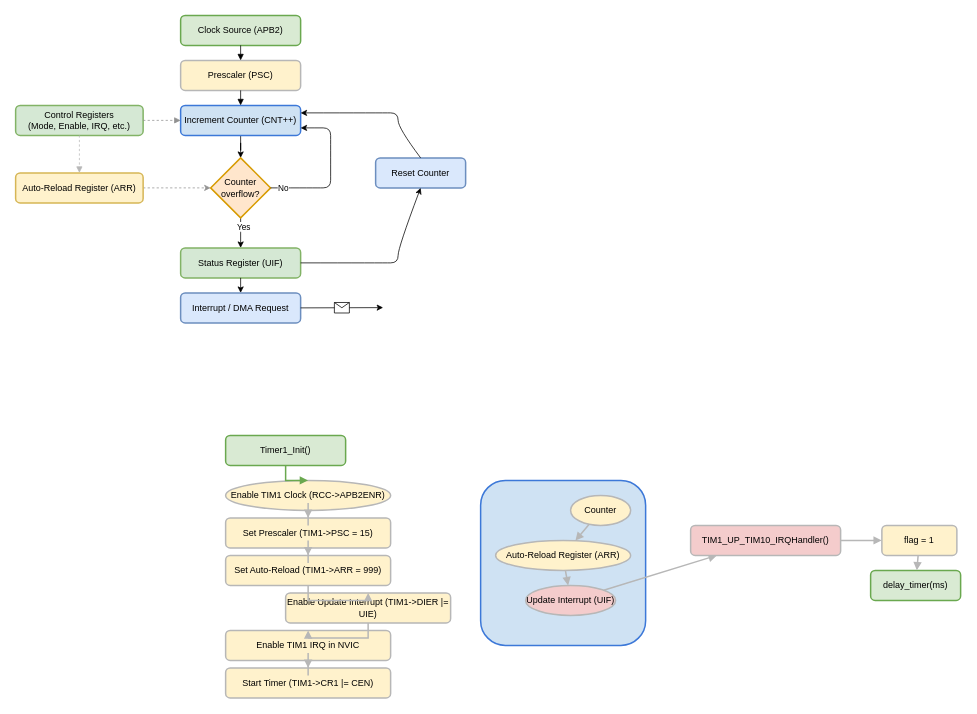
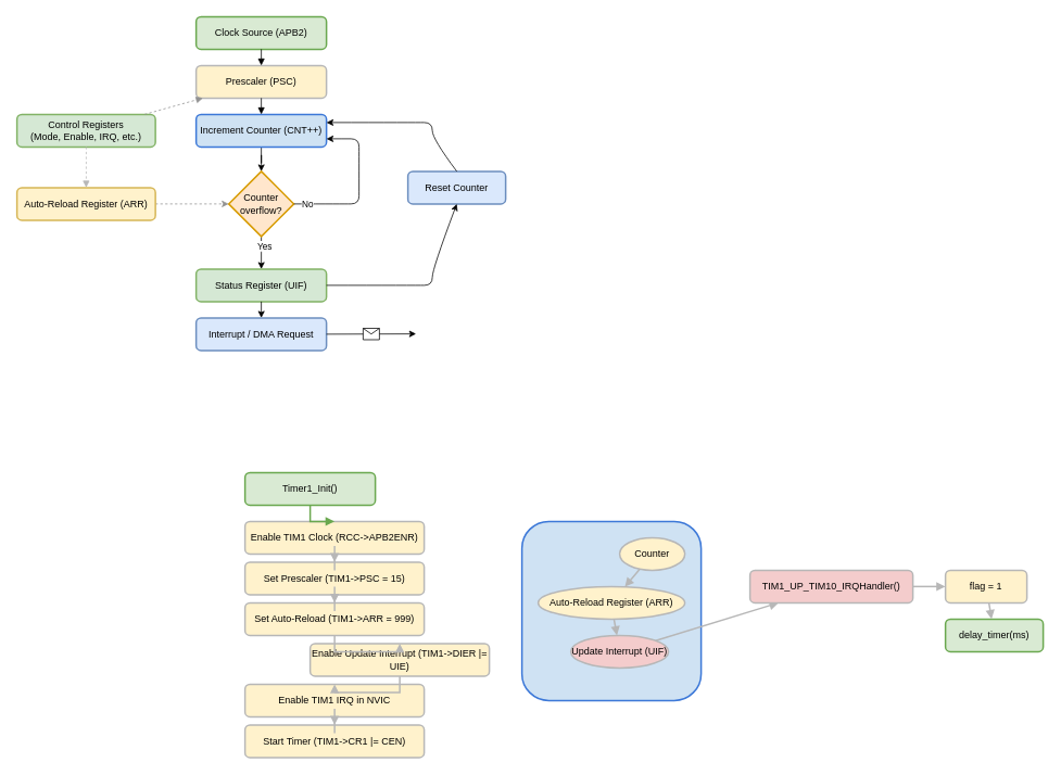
  <mxCell id="0" />
  <mxCell id="1" parent="0" />
  <mxCell id="2" value="Timer1_Init()" style="rounded=1;whiteSpace=wrap;html=1;fillColor=#d9ead3;strokeColor=#6aa84f;strokeWidth=2;" vertex="1" parent="1"><mxGeometry x="300" y="580" width="160" height="40" as="geometry" /></mxCell>
- <mxCell id="3" value="Enable TIM1 Clock (RCC-&gt;APB2ENR)" style="ellipse;whiteSpace=wrap;html=1;fillColor=#fff2cc;strokeColor=#b7b7b7;strokeWidth=2;" vertex="1" parent="1"><mxGeometry x="300" y="640" width="220" height="40" as="geometry" /></mxCell>
+ <mxCell id="3" value="Enable TIM1 Clock (RCC-&gt;APB2ENR)" style="rounded=1;whiteSpace=wrap;html=1;fillColor=#fff2cc;strokeColor=#b7b7b7;strokeWidth=2;" vertex="1" parent="1"><mxGeometry x="300" y="640" width="220" height="40" as="geometry" /></mxCell>
  <mxCell id="4" value="Set Prescaler (TIM1-&gt;PSC = 15)" style="rounded=1;whiteSpace=wrap;html=1;fillColor=#fff2cc;strokeColor=#b7b7b7;strokeWidth=2;" vertex="1" parent="1"><mxGeometry x="300" y="690" width="220" height="40" as="geometry" /></mxCell>
  <mxCell id="5" value="Set Auto-Reload (TIM1-&gt;ARR = 999)" style="rounded=1;whiteSpace=wrap;html=1;fillColor=#fff2cc;strokeColor=#b7b7b7;strokeWidth=2;" vertex="1" parent="1"><mxGeometry x="300" y="740" width="220" height="40" as="geometry" /></mxCell>
  <mxCell id="6" value="Enable Update Interrupt (TIM1-&gt;DIER |= UIE)" style="rounded=1;whiteSpace=wrap;html=1;fillColor=#fff2cc;strokeColor=#b7b7b7;strokeWidth=2;" vertex="1" parent="1"><mxGeometry x="380" y="790" width="220" height="40" as="geometry" /></mxCell>
  <mxCell id="7" value="Enable TIM1 IRQ in NVIC" style="rounded=1;whiteSpace=wrap;html=1;fillColor=#fff2cc;strokeColor=#b7b7b7;strokeWidth=2;" vertex="1" parent="1"><mxGeometry x="300" y="840" width="220" height="40" as="geometry" /></mxCell>
  <mxCell id="8" value="Start Timer (TIM1-&gt;CR1 |= CEN)" style="rounded=1;whiteSpace=wrap;html=1;fillColor=#fff2cc;strokeColor=#b7b7b7;strokeWidth=2;" vertex="1" parent="1"><mxGeometry x="300" y="890" width="220" height="40" as="geometry" /></mxCell>
  <mxCell id="9" style="edgeStyle=orthogonalEdgeStyle;rounded=0;orthogonalLoop=1;jettySize=auto;html=1;endArrow=block;endFill=1;strokeColor=#6aa84f;strokeWidth=2;" edge="1" parent="1" source="2" target="3"><mxGeometry relative="1" as="geometry" /></mxCell>
  <mxCell id="10" style="edgeStyle=orthogonalEdgeStyle;rounded=0;orthogonalLoop=1;jettySize=auto;html=1;endArrow=block;endFill=1;strokeColor=#b7b7b7;strokeWidth=2;" edge="1" parent="1" source="3" target="4"><mxGeometry relative="1" as="geometry" /></mxCell>
  <mxCell id="11" style="edgeStyle=orthogonalEdgeStyle;rounded=0;orthogonalLoop=1;jettySize=auto;html=1;endArrow=block;endFill=1;strokeColor=#b7b7b7;strokeWidth=2;" edge="1" parent="1" source="4" target="5"><mxGeometry relative="1" as="geometry" /></mxCell>
  <mxCell id="12" style="edgeStyle=orthogonalEdgeStyle;rounded=0;orthogonalLoop=1;jettySize=auto;html=1;endArrow=block;endFill=1;strokeColor=#b7b7b7;strokeWidth=2;" edge="1" parent="1" source="5" target="6"><mxGeometry relative="1" as="geometry" /></mxCell>
  <mxCell id="13" style="edgeStyle=orthogonalEdgeStyle;rounded=0;orthogonalLoop=1;jettySize=auto;html=1;endArrow=block;endFill=1;strokeColor=#b7b7b7;strokeWidth=2;" edge="1" parent="1" source="6" target="7"><mxGeometry relative="1" as="geometry" /></mxCell>
  <mxCell id="14" style="edgeStyle=orthogonalEdgeStyle;rounded=0;orthogonalLoop=1;jettySize=auto;html=1;endArrow=block;endFill=1;strokeColor=#b7b7b7;strokeWidth=2;" edge="1" parent="1" source="7" target="8"><mxGeometry relative="1" as="geometry" /></mxCell>
  <mxCell id="15" value="STM32 Timer1 Block" style="rounded=1;whiteSpace=wrap;html=1;fillColor=#cfe2f3;strokeColor=#3c78d8;strokeWidth=2;" vertex="1" parent="1"><mxGeometry x="640" y="640" width="220" height="220" as="geometry" /></mxCell>
  <mxCell id="16" value="Counter" style="ellipse;whiteSpace=wrap;html=1;fillColor=#fff2cc;strokeColor=#b7b7b7;strokeWidth=2;" vertex="1" parent="15"><mxGeometry x="120" y="20" width="80" height="40" as="geometry" /></mxCell>
  <mxCell id="17" value="Auto-Reload Register (ARR)" style="ellipse;whiteSpace=wrap;html=1;fillColor=#fff2cc;strokeColor=#b7b7b7;strokeWidth=2;" vertex="1" parent="15"><mxGeometry x="20" y="80" width="180" height="40" as="geometry" /></mxCell>
  <mxCell id="18" value="Update Interrupt (UIF)" style="ellipse;whiteSpace=wrap;html=1;fillColor=#f4cccc;strokeColor=#b7b7b7;strokeWidth=2;" vertex="1" parent="15"><mxGeometry x="60" y="140" width="120" height="40" as="geometry" /></mxCell>
  <mxCell id="19" style="endArrow=block;endFill=1;strokeColor=#b7b7b7;strokeWidth=2;" edge="1" parent="15" source="16" target="17"><mxGeometry relative="1" as="geometry" /></mxCell>
  <mxCell id="20" style="endArrow=block;endFill=1;strokeColor=#b7b7b7;strokeWidth=2;" edge="1" parent="15" source="17" target="18"><mxGeometry relative="1" as="geometry" /></mxCell>
  <mxCell id="21" value="" style="endArrow=block;endFill=1;strokeColor=#b7b7b7;strokeWidth=2;" edge="1" parent="1" source="18" target="22"><mxGeometry relative="1" as="geometry" /></mxCell>
  <mxCell id="22" value="TIM1_UP_TIM10_IRQHandler()" style="rounded=1;whiteSpace=wrap;html=1;fillColor=#f4cccc;strokeColor=#b7b7b7;strokeWidth=2;" vertex="1" parent="1"><mxGeometry x="920" y="700" width="200" height="40" as="geometry" /></mxCell>
  <mxCell id="23" value="" style="endArrow=block;endFill=1;strokeColor=#b7b7b7;strokeWidth=2;" edge="1" parent="1" source="22" target="24"><mxGeometry relative="1" as="geometry" /></mxCell>
- <mxCell id="24" value="flag = 1" style="rounded=1;whiteSpace=wrap;html=1;fillColor=#fff2cc;strokeColor=#b7b7b7;strokeWidth=2;" vertex="1" parent="1"><mxGeometry x="1175" y="700" width="100" height="40" as="geometry" /></mxCell>
+ <mxCell id="24" value="flag = 1" style="rounded=1;whiteSpace=wrap;html=1;fillColor=#fff2cc;strokeColor=#b7b7b7;strokeWidth=2;" vertex="1" parent="1"><mxGeometry x="1160" y="700" width="100" height="40" as="geometry" /></mxCell>
  <mxCell id="25" value="delay_timer(ms)" style="rounded=1;whiteSpace=wrap;html=1;fillColor=#d9ead3;strokeColor=#6aa84f;strokeWidth=2;" vertex="1" parent="1"><mxGeometry x="1160" y="760" width="120" height="40" as="geometry" /></mxCell>
  <mxCell id="26" value="" style="endArrow=block;endFill=1;strokeColor=#b7b7b7;strokeWidth=2;" edge="1" parent="1" source="24" target="25"><mxGeometry relative="1" as="geometry" /></mxCell>
  <mxCell id="27" value="Clock Source (APB2)" style="rounded=1;whiteSpace=wrap;html=1;fillColor=#d9ead3;strokeColor=#6aa84f;strokeWidth=2;" vertex="1" parent="1"><mxGeometry x="240" y="20" width="160" height="40" as="geometry" /></mxCell>
  <mxCell id="28" value="Prescaler (PSC)" style="rounded=1;whiteSpace=wrap;html=1;fillColor=#fff2cc;strokeColor=#b7b7b7;strokeWidth=2;" vertex="1" parent="1"><mxGeometry x="240" y="80" width="160" height="40" as="geometry" /></mxCell>
  <mxCell id="29" value="" style="edgeStyle=orthogonalEdgeStyle;rounded=0;orthogonalLoop=1;jettySize=auto;html=1;" edge="1" parent="1" source="30" target="42"><mxGeometry relative="1" as="geometry" /></mxCell>
  <mxCell id="30" value="Increment Counter (CNT++)" style="rounded=1;whiteSpace=wrap;html=1;fillColor=#cfe2f3;strokeColor=#3c78d8;strokeWidth=2;" vertex="1" parent="1"><mxGeometry x="240" y="140" width="160" height="40" as="geometry" /></mxCell>
  <mxCell id="31" value="" style="edgeStyle=orthogonalEdgeStyle;rounded=0;orthogonalLoop=1;jettySize=auto;html=1;dashed=1;strokeColor=light-dark(#929292, #ededed);" edge="1" parent="1" source="32" target="42"><mxGeometry relative="1" as="geometry" /></mxCell>
  <mxCell id="32" value="Auto-Reload Register (ARR)" style="rounded=1;whiteSpace=wrap;html=1;fillColor=#fff2cc;strokeColor=#d6b656;strokeWidth=2;" vertex="1" parent="1"><mxGeometry x="20" y="230" width="170" height="40" as="geometry" /></mxCell>
  <mxCell id="33" value="Status Register (UIF)" style="rounded=1;whiteSpace=wrap;html=1;fillColor=#d5e8d4;strokeColor=#82b366;strokeWidth=2;" vertex="1" parent="1"><mxGeometry x="240" y="330" width="160" height="40" as="geometry" /></mxCell>
  <mxCell id="34" value="Interrupt / DMA Request" style="rounded=1;whiteSpace=wrap;html=1;fillColor=#dae8fc;strokeColor=#6c8ebf;strokeWidth=2;" vertex="1" parent="1"><mxGeometry x="240" y="390" width="160" height="40" as="geometry" /></mxCell>
  <mxCell id="35" style="endArrow=block;endFill=1;strokeColor=light-dark(#000000, #4a7f33);strokeWidth=1;" edge="1" parent="1" source="27" target="28"><mxGeometry relative="1" as="geometry" /></mxCell>
  <mxCell id="36" style="endArrow=block;endFill=1;strokeColor=light-dark(#000000, #505050);strokeWidth=1;" edge="1" parent="1" source="28" target="30"><mxGeometry relative="1" as="geometry" /></mxCell>
  <mxCell id="37" value="Control Registers&#10;(Mode, Enable, IRQ, etc.)" style="rounded=1;whiteSpace=wrap;html=1;fillColor=#d5e8d4;strokeColor=#82b366;strokeWidth=2;" vertex="1" parent="1"><mxGeometry x="20" y="140" width="170" height="40" as="geometry" /></mxCell>
- <mxCell id="38" style="endArrow=block;endFill=1;dashed=1;strokeColor=light-dark(#919191, #505050);strokeWidth=1;" edge="1" parent="1" source="37" target="30"><mxGeometry relative="1" as="geometry" /></mxCell>
+ <mxCell id="38" style="endArrow=block;endFill=1;dashed=1;strokeColor=light-dark(#919191, #505050);strokeWidth=1;" edge="1" parent="1" source="37" target="28"><mxGeometry relative="1" as="geometry" /></mxCell>
  <mxCell id="39" style="endArrow=block;endFill=1;dashed=1;strokeColor=#b7b7b7;strokeWidth=1;" edge="1" parent="1" source="37" target="32"><mxGeometry relative="1" as="geometry" /></mxCell>
  <mxCell id="40" value="" style="edgeStyle=orthogonalEdgeStyle;rounded=0;orthogonalLoop=1;jettySize=auto;html=1;" edge="1" parent="1" source="42"><mxGeometry relative="1" as="geometry"><mxPoint x="320" y="330" as="targetPoint" /></mxGeometry></mxCell>
  <mxCell id="41" value="Yes" style="edgeLabel;html=1;align=center;verticalAlign=middle;resizable=0;points=[];" vertex="1" connectable="0" parent="40"><mxGeometry x="-0.437" y="3" relative="1" as="geometry"><mxPoint as="offset" /></mxGeometry></mxCell>
  <mxCell id="42" value="Counter overflow?" style="rhombus;whiteSpace=wrap;html=1;fillColor=#ffe6cc;strokeColor=#d79b00;strokeWidth=2;" vertex="1" parent="1"><mxGeometry x="280" y="210" width="80" height="80" as="geometry" /></mxCell>
  <mxCell id="43" value="" style="curved=1;endArrow=classic;html=1;rounded=0;entryX=1;entryY=0.75;entryDx=0;entryDy=0;exitX=1;exitY=0.5;exitDx=0;exitDy=0;strokeWidth=1;" edge="1" parent="1" source="42" target="30"><mxGeometry width="50" height="50" relative="1" as="geometry"><mxPoint x="450" y="290" as="sourcePoint" /><mxPoint x="500" y="240" as="targetPoint" /><Array as="points"><mxPoint x="420" y="250" /><mxPoint x="440" y="250" /><mxPoint x="440" y="230" /><mxPoint x="440" y="190" /><mxPoint x="440" y="170" /><mxPoint x="420" y="170" /></Array></mxGeometry></mxCell>
  <mxCell id="44" value="No" style="edgeLabel;html=1;align=center;verticalAlign=middle;resizable=0;points=[];" vertex="1" connectable="0" parent="43"><mxGeometry x="-0.839" relative="1" as="geometry"><mxPoint as="offset" /></mxGeometry></mxCell>
  <mxCell id="45" value="" style="endArrow=classic;html=1;rounded=0;entryX=0.5;entryY=0;entryDx=0;entryDy=0;exitX=0.5;exitY=1;exitDx=0;exitDy=0;" edge="1" parent="1" source="33" target="34"><mxGeometry width="50" height="50" relative="1" as="geometry"><mxPoint x="370" y="410" as="sourcePoint" /><mxPoint x="420" y="360" as="targetPoint" /></mxGeometry></mxCell>
  <mxCell id="46" value="Reset Counter" style="rounded=1;whiteSpace=wrap;html=1;fillColor=#dae8fc;strokeColor=#6c8ebf;strokeWidth=2;" vertex="1" parent="1"><mxGeometry x="500" y="210" width="120" height="40" as="geometry" /></mxCell>
  <mxCell id="47" value="" style="curved=1;endArrow=classic;html=1;rounded=0;entryX=0.5;entryY=1;entryDx=0;entryDy=0;exitX=1;exitY=0.5;exitDx=0;exitDy=0;" edge="1" parent="1" source="33" target="46"><mxGeometry width="50" height="50" relative="1" as="geometry"><mxPoint x="580" y="390" as="sourcePoint" /><mxPoint x="630" y="340" as="targetPoint" /><Array as="points"><mxPoint x="510" y="350" /><mxPoint x="530" y="350" /><mxPoint x="530" y="330" /></Array></mxGeometry></mxCell>
  <mxCell id="48" value="" style="curved=1;endArrow=classic;html=1;rounded=0;entryX=1;entryY=0.25;entryDx=0;entryDy=0;exitX=0.5;exitY=0;exitDx=0;exitDy=0;" edge="1" parent="1" source="46" target="30"><mxGeometry width="50" height="50" relative="1" as="geometry"><mxPoint x="530" y="180" as="sourcePoint" /><mxPoint x="540" y="120" as="targetPoint" /><Array as="points"><mxPoint x="530" y="170" /><mxPoint x="530" y="150" /><mxPoint x="510" y="150" /></Array></mxGeometry></mxCell>
  <mxCell id="49" value="" style="endArrow=classic;html=1;rounded=0;exitX=1;exitY=0.5;exitDx=0;exitDy=0;" edge="1" parent="1" source="34"><mxGeometry relative="1" as="geometry"><mxPoint x="410" y="409.66" as="sourcePoint" /><mxPoint x="510" y="409.66" as="targetPoint" /></mxGeometry></mxCell>
  <mxCell id="50" value="" style="shape=message;html=1;outlineConnect=0;" vertex="1" parent="49"><mxGeometry width="20" height="14" relative="1" as="geometry"><mxPoint x="-10" y="-7" as="offset" /></mxGeometry></mxCell>
